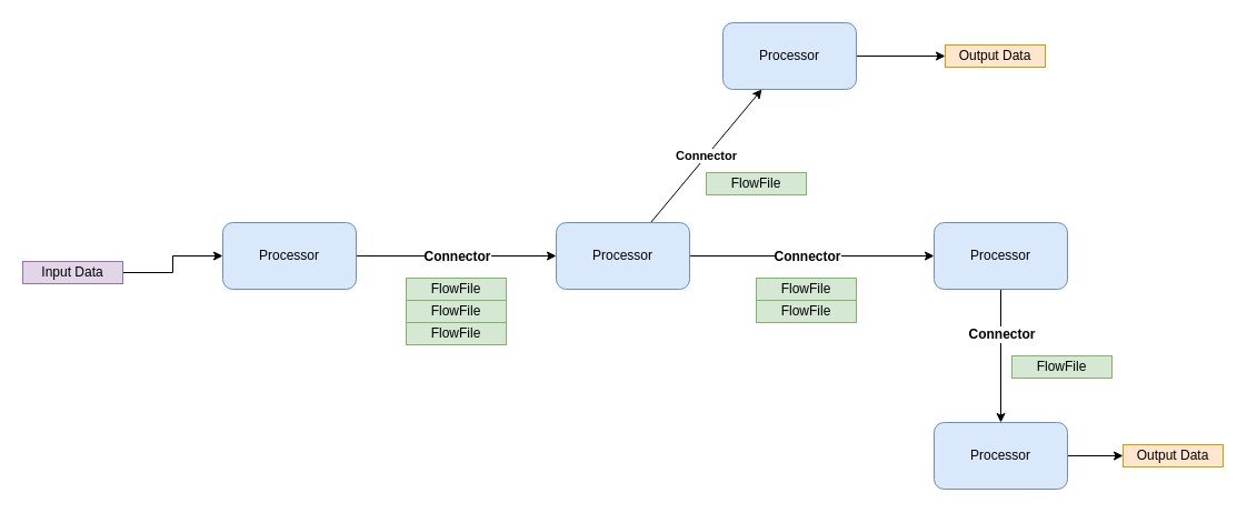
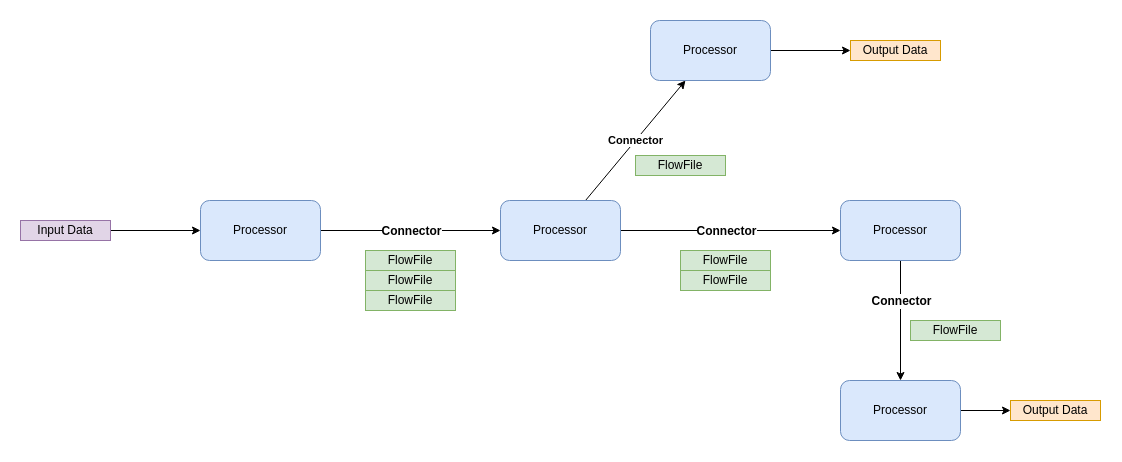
  <mxCell id="0" />
  <mxCell id="1" parent="0" />
  <mxCell id="2" style="edgeStyle=orthogonalEdgeStyle;rounded=0;orthogonalLoop=1;jettySize=auto;html=1;" edge="1" parent="1" source="3" target="6"><mxGeometry relative="1" as="geometry" /></mxCell>
- <mxCell id="3" value="Input Data" style="text;html=1;strokeColor=#9673a6;fillColor=#e1d5e7;align=center;verticalAlign=middle;whiteSpace=wrap;rounded=0;" vertex="1" parent="1"><mxGeometry x="20" y="235" width="90" height="20" as="geometry" /></mxCell>
+ <mxCell id="3" value="Input Data" style="text;html=1;strokeColor=#9673a6;fillColor=#e1d5e7;align=center;verticalAlign=middle;whiteSpace=wrap;rounded=0;" vertex="1" parent="1"><mxGeometry x="20" y="220" width="90" height="20" as="geometry" /></mxCell>
  <mxCell id="4" value="" style="edgeStyle=orthogonalEdgeStyle;rounded=0;orthogonalLoop=1;jettySize=auto;html=1;" edge="1" parent="1" source="6" target="10"><mxGeometry relative="1" as="geometry" /></mxCell>
  <mxCell id="5" value="&lt;b&gt;Connector&lt;/b&gt;" style="text;html=1;resizable=0;points=[];align=center;verticalAlign=middle;labelBackgroundColor=#ffffff;" vertex="1" connectable="0" parent="4"><mxGeometry x="-0.273" y="1" relative="1" as="geometry"><mxPoint x="25" y="1" as="offset" /></mxGeometry></mxCell>
  <mxCell id="6" value="Processor" style="rounded=1;whiteSpace=wrap;html=1;fillColor=#dae8fc;strokeColor=#6c8ebf;" vertex="1" parent="1"><mxGeometry x="200" y="200" width="120" height="60" as="geometry" /></mxCell>
  <mxCell id="7" value="&lt;b&gt;Connector&lt;/b&gt;" style="rounded=0;orthogonalLoop=1;jettySize=auto;html=1;" edge="1" parent="1" source="10" target="17"><mxGeometry relative="1" as="geometry" /></mxCell>
  <mxCell id="8" value="" style="edgeStyle=none;rounded=0;orthogonalLoop=1;jettySize=auto;html=1;" edge="1" parent="1" source="10" target="13"><mxGeometry relative="1" as="geometry" /></mxCell>
  <mxCell id="9" value="&lt;b&gt;Connector&lt;/b&gt;" style="text;html=1;resizable=0;points=[];align=center;verticalAlign=middle;labelBackgroundColor=#ffffff;" vertex="1" connectable="0" parent="8"><mxGeometry x="-0.145" y="-2" relative="1" as="geometry"><mxPoint x="11" y="-2" as="offset" /></mxGeometry></mxCell>
  <mxCell id="10" value="Processor" style="rounded=1;whiteSpace=wrap;html=1;fillColor=#dae8fc;strokeColor=#6c8ebf;" vertex="1" parent="1"><mxGeometry x="500" y="200" width="120" height="60" as="geometry" /></mxCell>
  <mxCell id="11" value="" style="edgeStyle=none;rounded=0;orthogonalLoop=1;jettySize=auto;html=1;" edge="1" parent="1" source="13" target="15"><mxGeometry relative="1" as="geometry" /></mxCell>
  <mxCell id="12" value="&lt;b&gt;Connector&lt;/b&gt;" style="text;html=1;resizable=0;points=[];align=center;verticalAlign=middle;labelBackgroundColor=#ffffff;" vertex="1" connectable="0" parent="11"><mxGeometry x="-0.233" y="2" relative="1" as="geometry"><mxPoint x="-2" y="-6" as="offset" /></mxGeometry></mxCell>
  <mxCell id="13" value="Processor" style="rounded=1;whiteSpace=wrap;html=1;fillColor=#dae8fc;strokeColor=#6c8ebf;" vertex="1" parent="1"><mxGeometry x="840" y="200" width="120" height="60" as="geometry" /></mxCell>
  <mxCell id="14" style="edgeStyle=orthogonalEdgeStyle;rounded=0;orthogonalLoop=1;jettySize=auto;html=1;entryX=0;entryY=0.5;entryDx=0;entryDy=0;" edge="1" parent="1" source="15" target="26"><mxGeometry relative="1" as="geometry" /></mxCell>
  <mxCell id="15" value="Processor" style="rounded=1;whiteSpace=wrap;html=1;fillColor=#dae8fc;strokeColor=#6c8ebf;" vertex="1" parent="1"><mxGeometry x="840" y="380" width="120" height="60" as="geometry" /></mxCell>
  <mxCell id="16" style="edgeStyle=orthogonalEdgeStyle;rounded=0;orthogonalLoop=1;jettySize=auto;html=1;" edge="1" parent="1" source="17" target="25"><mxGeometry relative="1" as="geometry" /></mxCell>
  <mxCell id="17" value="Processor" style="rounded=1;whiteSpace=wrap;html=1;fillColor=#dae8fc;strokeColor=#6c8ebf;" vertex="1" parent="1"><mxGeometry x="650" width="120" height="60" as="geometry" y="20" /></mxCell>
  <mxCell id="18" value="FlowFile" style="rounded=0;whiteSpace=wrap;html=1;fillColor=#d5e8d4;strokeColor=#82b366;verticalAlign=middle;align=center;" vertex="1" parent="1"><mxGeometry x="365" y="250" width="90" height="20" as="geometry" /></mxCell>
  <mxCell id="19" value="FlowFile" style="rounded=0;whiteSpace=wrap;html=1;fillColor=#d5e8d4;strokeColor=#82b366;verticalAlign=middle;align=center;" vertex="1" parent="1"><mxGeometry x="365" y="270" width="90" height="20" as="geometry" /></mxCell>
  <mxCell id="20" value="FlowFile" style="rounded=0;whiteSpace=wrap;html=1;fillColor=#d5e8d4;strokeColor=#82b366;verticalAlign=middle;align=center;" vertex="1" parent="1"><mxGeometry x="365" y="290" width="90" height="20" as="geometry" /></mxCell>
  <mxCell id="21" value="FlowFile" style="rounded=0;whiteSpace=wrap;html=1;fillColor=#d5e8d4;strokeColor=#82b366;verticalAlign=middle;align=center;" vertex="1" parent="1"><mxGeometry x="635" y="155" width="90" height="20" as="geometry" /></mxCell>
  <mxCell id="22" value="FlowFile" style="rounded=0;whiteSpace=wrap;html=1;fillColor=#d5e8d4;strokeColor=#82b366;verticalAlign=middle;align=center;" vertex="1" parent="1"><mxGeometry x="680" y="250" width="90" height="20" as="geometry" /></mxCell>
  <mxCell id="23" value="FlowFile" style="rounded=0;whiteSpace=wrap;html=1;fillColor=#d5e8d4;strokeColor=#82b366;verticalAlign=middle;align=center;" vertex="1" parent="1"><mxGeometry x="680" y="270" width="90" height="20" as="geometry" /></mxCell>
  <mxCell id="24" value="FlowFile" style="rounded=0;whiteSpace=wrap;html=1;fillColor=#d5e8d4;strokeColor=#82b366;verticalAlign=middle;align=center;" vertex="1" parent="1"><mxGeometry x="910" y="320" width="90" height="20" as="geometry" /></mxCell>
  <mxCell id="25" value="Output Data" style="text;html=1;strokeColor=#d79b00;fillColor=#ffe6cc;align=center;verticalAlign=middle;whiteSpace=wrap;rounded=0;" vertex="1" parent="1"><mxGeometry x="850" y="40" width="90" height="20" as="geometry" /></mxCell>
  <mxCell id="26" value="Output Data" style="text;html=1;strokeColor=#d79b00;fillColor=#ffe6cc;align=center;verticalAlign=middle;whiteSpace=wrap;rounded=0;" vertex="1" parent="1"><mxGeometry x="1010" y="400" width="90" height="20" as="geometry" /></mxCell>
